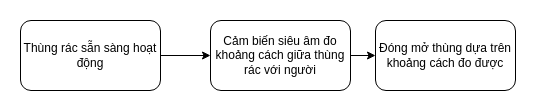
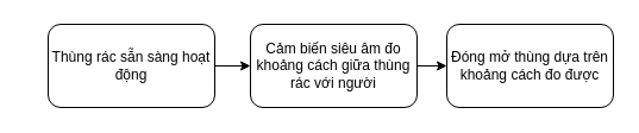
  <mxCell id="0" />
  <mxCell id="1" parent="0" />
  <mxCell id="2" value="" style="edgeStyle=orthogonalEdgeStyle;rounded=0;orthogonalLoop=1;jettySize=auto;html=1;" edge="1" parent="1" source="3" target="5"><mxGeometry relative="1" as="geometry" /></mxCell>
- <mxCell id="3" value="Thùng rác sẵn sàng hoạt động" style="rounded=1;whiteSpace=wrap;html=1;" vertex="1" parent="1"><mxGeometry x="20" y="20" width="140" height="70" as="geometry" /></mxCell>
+ <mxCell id="3" value="Thùng rác sẵn sàng hoạt động" style="rounded=1;whiteSpace=wrap;html=1;" vertex="1" parent="1"><mxGeometry x="40" y="20" width="140" height="70" as="geometry" /></mxCell>
  <mxCell id="4" value="" style="edgeStyle=orthogonalEdgeStyle;rounded=0;orthogonalLoop=1;jettySize=auto;html=1;" edge="1" parent="1" source="5" target="6"><mxGeometry relative="1" as="geometry" /></mxCell>
  <mxCell id="5" value="Cảm biến siêu âm đo khoảng cách giữa thùng rác với người" style="rounded=1;whiteSpace=wrap;html=1;" vertex="1" parent="1"><mxGeometry x="210" y="20" width="140" height="70" as="geometry" /></mxCell>
  <mxCell id="6" value="Đóng mở thùng dựa trên khoảng cách đo được" style="rounded=1;whiteSpace=wrap;html=1;" vertex="1" parent="1"><mxGeometry x="375" y="20" width="140" height="70" as="geometry" /></mxCell>
